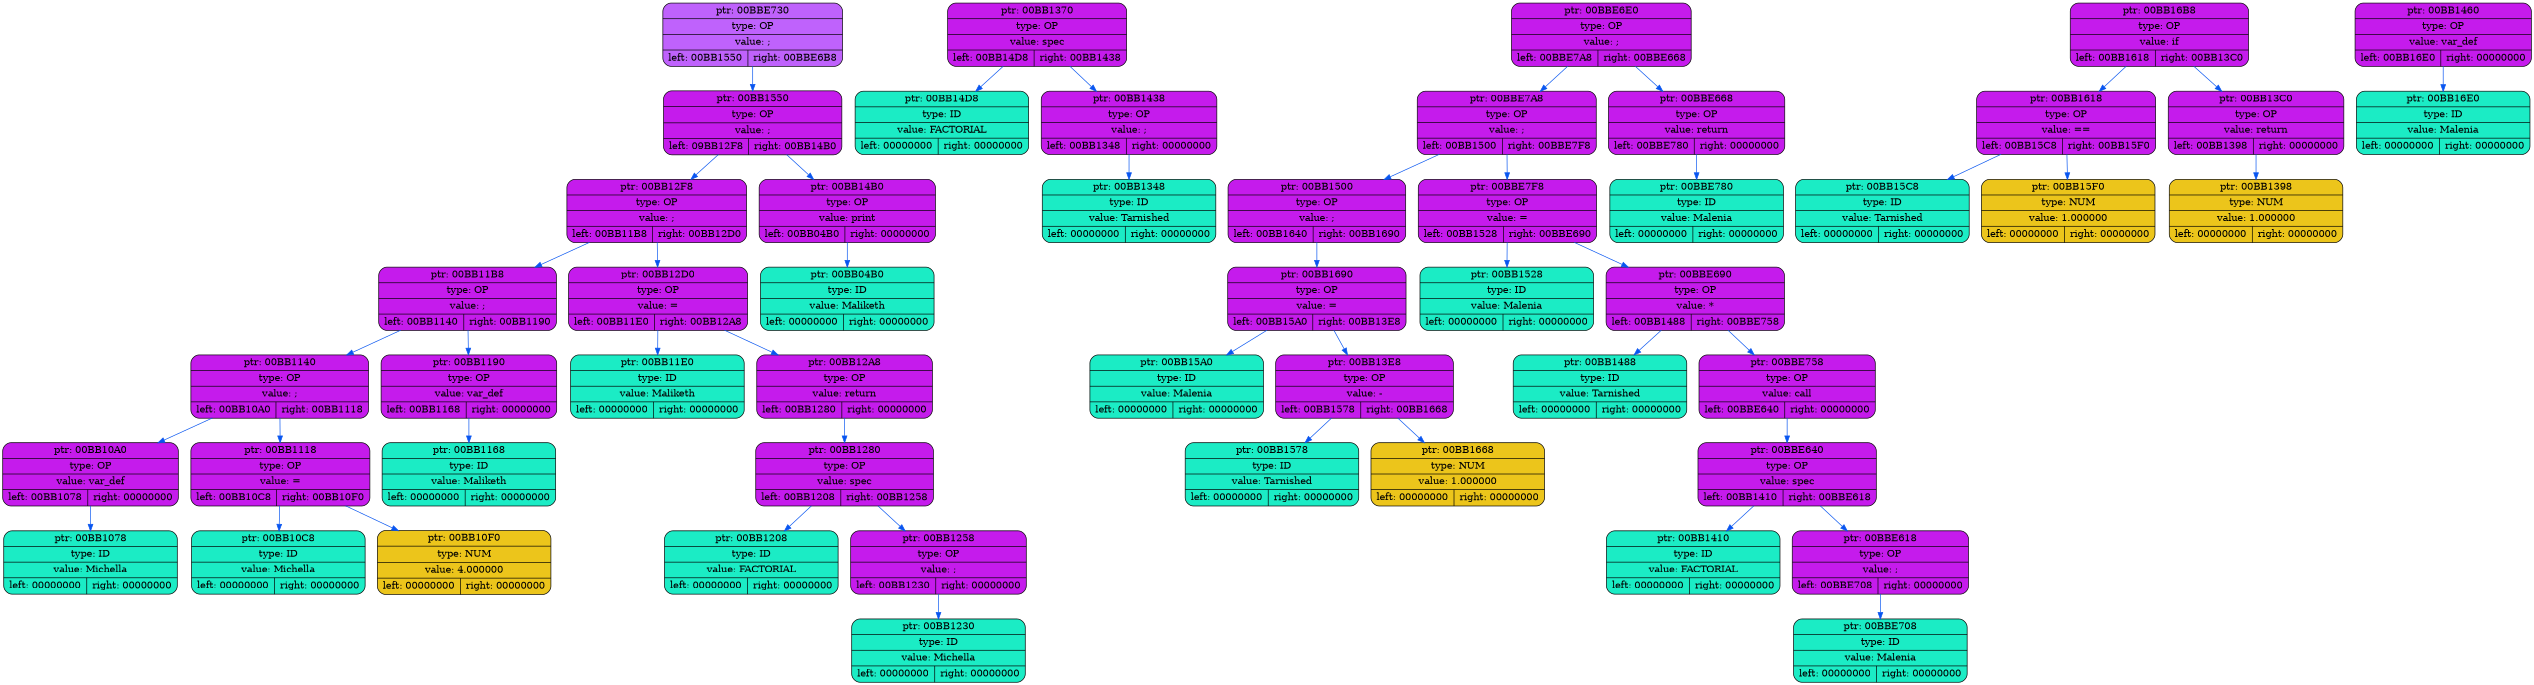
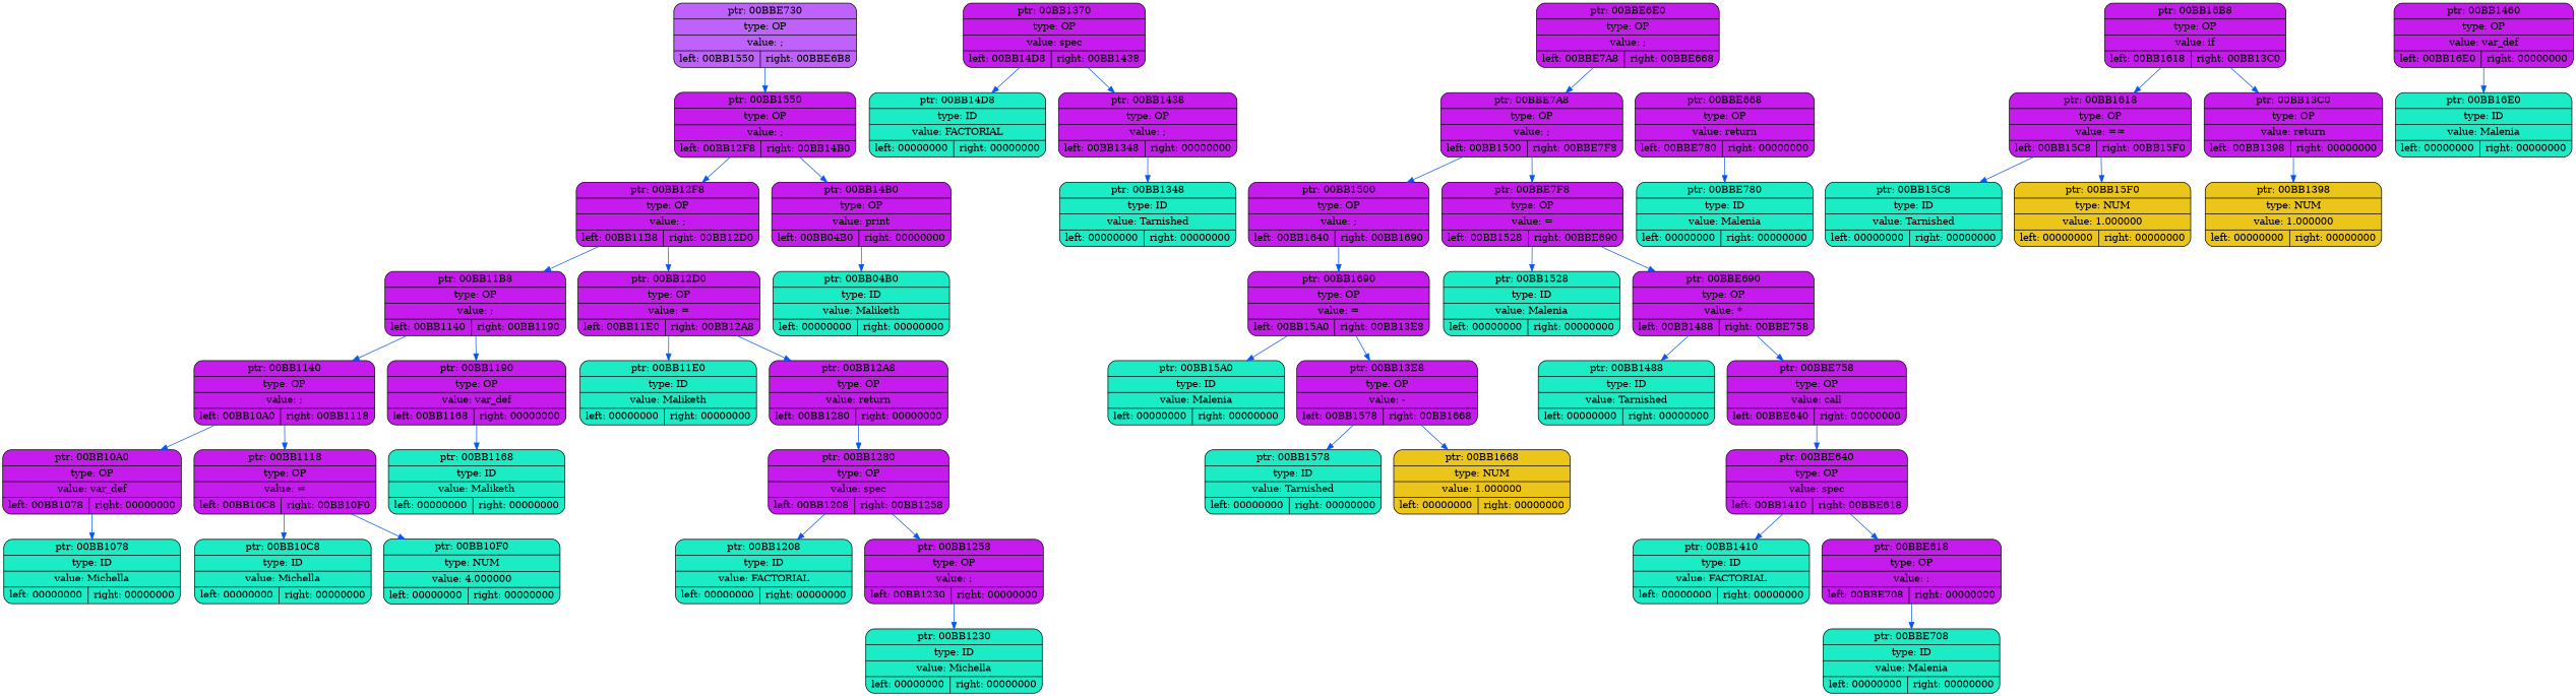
  digraph {
    rankdir=TP
    node [fillcolor="#C51BEC" shape=record style="rounded,filled"]
    edge [color="#0855F0"]
    n1 [fillcolor="#BF62FC" label="{ ptr: 00BBE730 | type: OP | value: ;| { left: 00BB1550 | right: 00BBE6B8 }}"]
-   n2 [label="{ ptr: 00BB1550 | type: OP | value: ;| { left: 09BB12F8 | right: 00BB14B0 }}"]
+   n2 [label="{ ptr: 00BB1550 | type: OP | value: ;| { left: 00BB12F8 | right: 00BB14B0 }}"]
    n3 [label="{ ptr: 00BB12F8 | type: OP | value: ;| { left: 00BB11B8 | right: 00BB12D0 }}"]
    n4 [label="{ ptr: 00BB14B0 | type: OP | value: print| { left: 00BB04B0 | right: 00000000 }}"]
    n5 [label="{ ptr: 00BB11B8 | type: OP | value: ;| { left: 00BB1140 | right: 00BB1190 }}"]
    n6 [label="{ ptr: 00BB12D0 | type: OP | value: =| { left: 00BB11E0 | right: 00BB12A8 }}"]
    n7 [fillcolor="#1BECC5" label="{ ptr: 00BB04B0 | type: ID | value: Maliketh| { left: 00000000 | right: 00000000 }}"]
    n8 [label="{ ptr: 00BB1140 | type: OP | value: ;| { left: 00BB10A0 | right: 00BB1118 }}"]
    n9 [label="{ ptr: 00BB1190 | type: OP | value: var_def| { left: 00BB1168 | right: 00000000 }}"]
    n10 [fillcolor="#1BECC5" label="{ ptr: 00BB11E0 | type: ID | value: Maliketh| { left: 00000000 | right: 00000000 }}"]
    n11 [label="{ ptr: 00BB12A8 | type: OP | value: return| { left: 00BB1280 | right: 00000000 }}"]
    n12 [label="{ ptr: 00BB10A0 | type: OP | value: var_def| { left: 00BB1078 | right: 00000000 }}"]
    n13 [label="{ ptr: 00BB1118 | type: OP | value: =| { left: 00BB10C8 | right: 00BB10F0 }}"]
    n14 [fillcolor="#1BECC5" label="{ ptr: 00BB1168 | type: ID | value: Maliketh| { left: 00000000 | right: 00000000 }}"]
    n15 [fillcolor="#1BECC5" label="{ ptr: 00BB1078 | type: ID | value: Michella| { left: 00000000 | right: 00000000 }}"]
    n16 [fillcolor="#1BECC5" label="{ ptr: 00BB10C8 | type: ID | value: Michella| { left: 00000000 | right: 00000000 }}"]
-   n17 [fillcolor="#ECC51B" label="{ ptr: 00BB10F0 | type: NUM | value: 4.000000| { left: 00000000 | right: 00000000 }}"]
+   n17 [fillcolor="#1BECC5" label="{ ptr: 00BB10F0 | type: NUM | value: 4.000000| { left: 00000000 | right: 00000000 }}"]
    n18 [label="{ ptr: 00BB1280 | type: OP | value: spec| { left: 00BB1208 | right: 00BB1258 }}"]
    n19 [fillcolor="#1BECC5" label="{ ptr: 00BB1208 | type: ID | value: FACTORIAL| { left: 00000000 | right: 00000000 }}"]
    n20 [label="{ ptr: 00BB1258 | type: OP | value: ;| { left: 00BB1230 | right: 00000000 }}"]
    n21 [fillcolor="#1BECC5" label="{ ptr: 00BB1230 | type: ID | value: Michella| { left: 00000000 | right: 00000000 }}"]
    n22 [label="{ ptr: 00BB1370 | type: OP | value: spec| { left: 00BB14D8 | right: 00BB1438 }}"]
    n23 [fillcolor="#1BECC5" label="{ ptr: 00BB14D8 | type: ID | value: FACTORIAL| { left: 00000000 | right: 00000000 }}"]
    n24 [label="{ ptr: 00BB1438 | type: OP | value: ;| { left: 00BB1348 | right: 00000000 }}"]
    n25 [label="{ ptr: 00BBE6E0 | type: OP | value: ;| { left: 00BBE7A8 | right: 00BBE668 }}"]
    n26 [label="{ ptr: 00BBE7A8 | type: OP | value: ;| { left: 00BB1500 | right: 00BBE7F8 }}"]
    n27 [label="{ ptr: 00BBE668 | type: OP | value: return| { left: 00BBE780 | right: 00000000 }}"]
    n28 [fillcolor="#1BECC5" label="{ ptr: 00BB1348 | type: ID | value: Tarnished| { left: 00000000 | right: 00000000 }}"]
    n29 [label="{ ptr: 00BB1500 | type: OP | value: ;| { left: 00BB1640 | right: 00BB1690 }}"]
    n30 [label="{ ptr: 00BBE7F8 | type: OP | value: =| { left: 00BB1528 | right: 00BBE690 }}"]
    n31 [fillcolor="#1BECC5" label="{ ptr: 00BBE780 | type: ID | value: Malenia| { left: 00000000 | right: 00000000 }}"]
    n32 [label="{ ptr: 00BB1690 | type: OP | value: =| { left: 00BB15A0 | right: 00BB13E8 }}"]
    n33 [fillcolor="#1BECC5" label="{ ptr: 00BB1528 | type: ID | value: Malenia| { left: 00000000 | right: 00000000 }}"]
    n34 [label="{ ptr: 00BBE690 | type: OP | value: *| { left: 00BB1488 | right: 00BBE758 }}"]
    n35 [fillcolor="#1BECC5" label="{ ptr: 00BB15A0 | type: ID | value: Malenia| { left: 00000000 | right: 00000000 }}"]
    n36 [label="{ ptr: 00BB13E8 | type: OP | value: -| { left: 00BB1578 | right: 00BB1668 }}"]
    n37 [label="{ ptr: 00BB16B8 | type: OP | value: if| { left: 00BB1618 | right: 00BB13C0 }}"]
    n38 [label="{ ptr: 00BB1618 | type: OP | value: ==| { left: 00BB15C8 | right: 00BB15F0 }}"]
    n39 [label="{ ptr: 00BB13C0 | type: OP | value: return| { left: 00BB1398 | right: 00000000 }}"]
    n40 [label="{ ptr: 00BB1460 | type: OP | value: var_def| { left: 00BB16E0 | right: 00000000 }}"]
    n41 [fillcolor="#1BECC5" label="{ ptr: 00BB16E0 | type: ID | value: Malenia| { left: 00000000 | right: 00000000 }}"]
    n42 [fillcolor="#1BECC5" label="{ ptr: 00BB15C8 | type: ID | value: Tarnished| { left: 00000000 | right: 00000000 }}"]
    n43 [fillcolor="#ECC51B" label="{ ptr: 00BB15F0 | type: NUM | value: 1.000000| { left: 00000000 | right: 00000000 }}"]
    n44 [fillcolor="#ECC51B" label="{ ptr: 00BB1398 | type: NUM | value: 1.000000| { left: 00000000 | right: 00000000 }}"]
    n45 [fillcolor="#1BECC5" label="{ ptr: 00BB1578 | type: ID | value: Tarnished| { left: 00000000 | right: 00000000 }}"]
    n46 [fillcolor="#ECC51B" label="{ ptr: 00BB1668 | type: NUM | value: 1.000000| { left: 00000000 | right: 00000000 }}"]
    n47 [fillcolor="#1BECC5" label="{ ptr: 00BB1488 | type: ID | value: Tarnished| { left: 00000000 | right: 00000000 }}"]
    n48 [label="{ ptr: 00BBE758 | type: OP | value: call| { left: 00BBE640 | right: 00000000 }}"]
    n49 [label="{ ptr: 00BBE640 | type: OP | value: spec| { left: 00BB1410 | right: 00BBE618 }}"]
    n50 [fillcolor="#1BECC5" label="{ ptr: 00BB1410 | type: ID | value: FACTORIAL| { left: 00000000 | right: 00000000 }}"]
    n51 [label="{ ptr: 00BBE618 | type: OP | value: ;| { left: 00BBE708 | right: 00000000 }}"]
    n52 [fillcolor="#1BECC5" label="{ ptr: 00BBE708 | type: ID | value: Malenia| { left: 00000000 | right: 00000000 }}"]
    n1 -> n2
    n2 -> n3
    n2 -> n4
    n3 -> n5
    n3 -> n6
    n4 -> n7
    n5 -> n8
    n5 -> n9
    n6 -> n10
    n6 -> n11
    n8 -> n12
    n8 -> n13
    n9 -> n14
    n11 -> n18
    n12 -> n15
    n13 -> n16
    n13 -> n17
    n18 -> n19
    n18 -> n20
    n20 -> n21
    n22 -> n23
    n22 -> n24
    n24 -> n28
    n25 -> n26
-   n25 -> n27
    n26 -> n29
    n26 -> n30
    n27 -> n31
    n29 -> n32
    n30 -> n33
    n30 -> n34
    n32 -> n35
    n32 -> n36
    n34 -> n47
    n34 -> n48
    n36 -> n45
    n36 -> n46
    n37 -> n38
    n37 -> n39
    n38 -> n42
    n38 -> n43
    n39 -> n44
    n40 -> n41
    n48 -> n49
    n49 -> n50
    n49 -> n51
    n51 -> n52
  }
